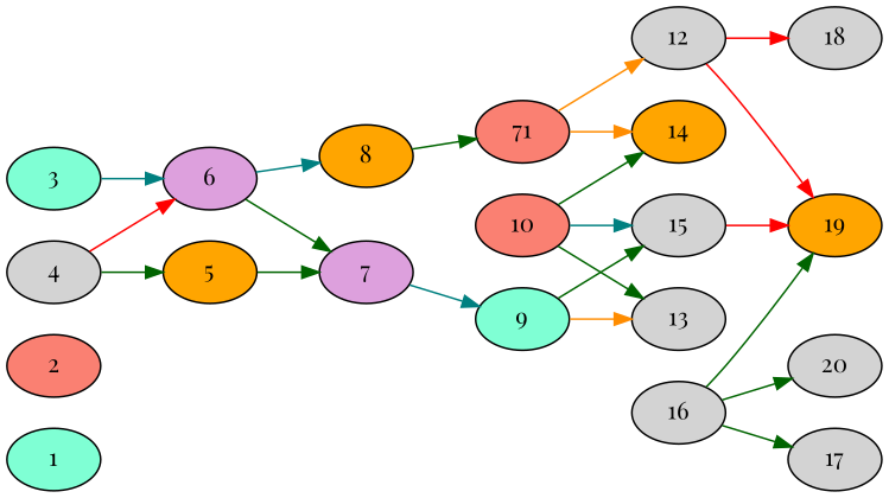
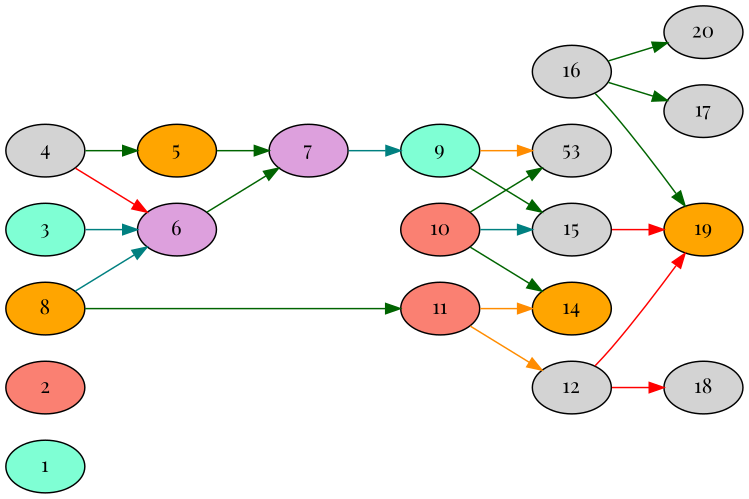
  digraph {
    fontname="Playfair Display"
    rankdir=LR
    node [alpha=0.15 compute_size=231928233984 fillcolor=lightgrey fontname="Playfair Display" result_size=0 style=filled]
    edge [color=darkgreen fontname="Playfair Display"]
    1 [alpha=0.06 compute_size=193636651428 fillcolor=aquamarine ram=10603805 trans_size=532444]
    2 [alpha=0.08 compute_size=34503583461 fillcolor=salmon ram=15514690 trans_size=880437]
    3 [alpha=0.01 compute_size=40011249540 fillcolor=aquamarine ram=12769978 result_size=29696 trans_size=272123]
    6 [alpha=0.07 compute_size=25649629982 fillcolor=plum ram=10562607 result_size=91136 trans_size=623277]
    7 [alpha=0.05 compute_size=151565975844 fillcolor=plum ram=24034912 result_size=74752 trans_size=323268]
    8 [alpha=0.08 compute_size=1130969588 fillcolor=orange ram=12582152 result_size=29696 trans_size=152897]
    9 [alpha=0.18 compute_size=38450221161 fillcolor=aquamarine ram=9003401 result_size=70656 trans_size=663124]
-   11 [fillcolor=salmon ram=19965312 result_size=13312 trans_size=975573 label=71]
+   11 [fillcolor=salmon ram=19965312 result_size=13312 trans_size=975573]
    4 [alpha=0.04 compute_size=4345077728 ram=14521914 result_size=74752 trans_size=540483]
    5 [fillcolor=orange ram=1569079 result_size=13312 trans_size=274222]
-   13 [alpha=0.07 compute_size=779254137220 ram=22893598 trans_size=138132]
+   13 [alpha=0.07 compute_size=779254137220 ram=22893598 trans_size=138132 label=53]
    15 [alpha=0.16 compute_size=368293445632 ram=31811430 result_size=9216 trans_size=628511]
    10 [fillcolor=salmon ram=37915424 result_size=13312 trans_size=385650]
    14 [alpha=0.16 compute_size=636445649754 fillcolor=orange ram=41106048 trans_size=986907]
    12 [alpha=0.01 compute_size=22438027884 ram=49629592 result_size=9216 trans_size=403250]
    19 [alpha=0.04 compute_size=3343772193 fillcolor=orange ram=47761480 trans_size=746056]
    16 [alpha=0.05 compute_size=1205091522 ram=6041753 result_size=29696 trans_size=667049]
    17 [alpha=0.10 compute_size=51657675131 ram=25193736 trans_size=835898]
    20 [alpha=0.10 compute_size=782757789696 ram=50975968 trans_size=341949]
    18 [alpha=0.13 compute_size=28991029248 ram=3418952 trans_size=414920]
    3 -> 6 [color=teal]
    6 -> 7
-   6 -> 8 [color=teal]
+   8 -> 6 [color=teal]
    7 -> 9 [color=teal]
    8 -> 11
    9 -> 13 [color=darkorange]
    9 -> 15
    11 -> 14 [color=darkorange]
    11 -> 12 [color=darkorange]
    4 -> 6 [color=red]
    4 -> 5
    5 -> 7
    15 -> 19 [color=red]
    10 -> 13
    10 -> 15 [color=teal]
    10 -> 14
    12 -> 19 [color=red]
    12 -> 18 [color=red]
    16 -> 19
    16 -> 17
    16 -> 20
  }
